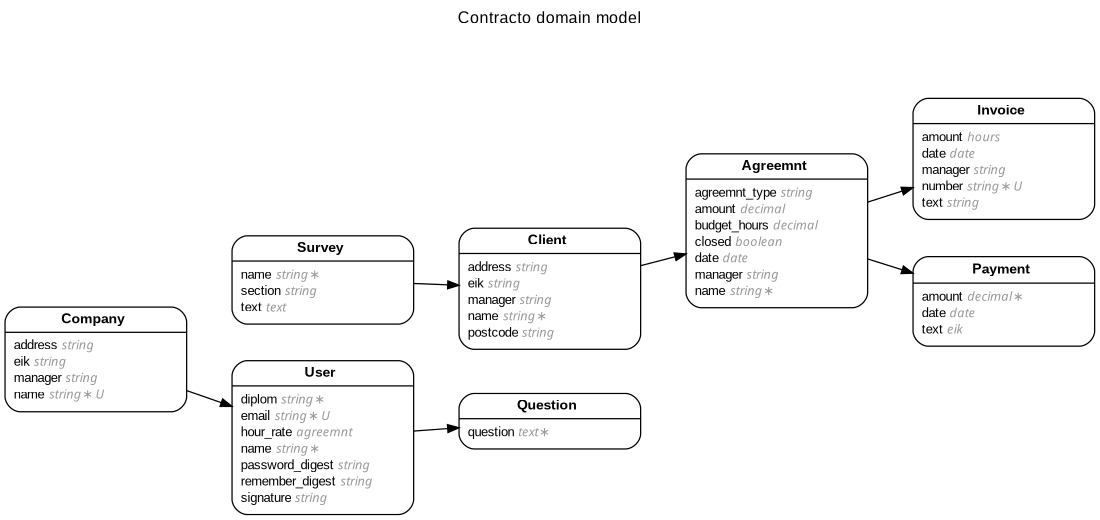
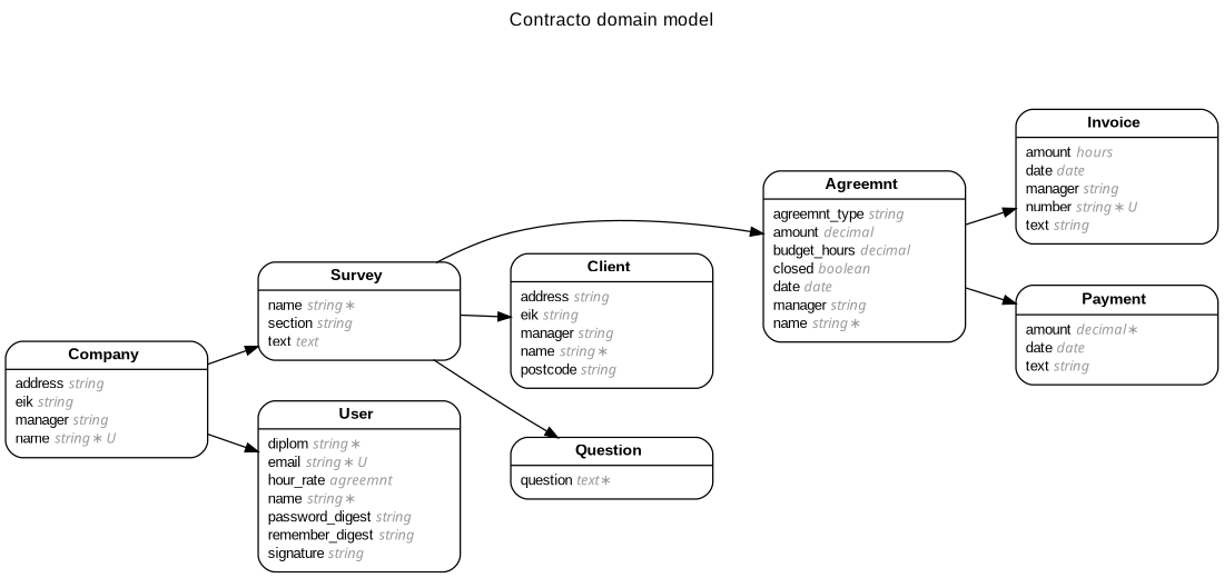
  digraph {
    concentrate=true
    fontname="Liberation Sans"
    fontsize=13
    label="Contracto domain model\n\n"
    labelloc=t
    nodesep=0.4
    rankdir=LR
    ranksep=0.5
    node [fontname="Liberation Sans" fontsize=10 margin="0.07,0.05" penwidth=1.0 shape=Mrecord]
    edge [arrowhead=normal arrowsize=0.9 arrowtail=none dir=both fontname="Liberation Sans" fontsize=7 labelangle=32 labeldistance=1.8 penwidth=1.0 weight=2]
    n1 [label=<<table border="0" align="center" cellspacing="0.5" cellpadding="0" width="134">   <tr><td align="center" valign="bottom" width="130"><font face="Arial Bold" point-size="11">Agreemnt</font></td></tr> </table> | <table border="0" align="left" cellspacing="2" cellpadding="0" width="134">   <tr><td align="left" width="130" port="agreemnt_type">agreemnt_type <font face="Arail Italic" color="grey60">string</font></td></tr>   <tr><td align="left" width="130" port="amount">amount <font face="Arail Italic" color="grey60">decimal</font></td></tr>   <tr><td align="left" width="130" port="budget_hours">budget_hours <font face="Arail Italic" color="grey60">decimal</font></td></tr>   <tr><td align="left" width="130" port="closed">closed <font face="Arail Italic" color="grey60">boolean</font></td></tr>   <tr><td align="left" width="130" port="date">date <font face="Arail Italic" color="grey60">date</font></td></tr>   <tr><td align="left" width="130" port="manager">manager <font face="Arail Italic" color="grey60">string</font></td></tr>   <tr><td align="left" width="130" port="name">name <font face="Arail Italic" color="grey60">string ∗</font></td></tr> </table> >]
    n2 [label=<<table border="0" align="center" cellspacing="0.5" cellpadding="0" width="134">   <tr><td align="center" valign="bottom" width="130"><font face="Arial Bold" point-size="11">Invoice</font></td></tr> </table> | <table border="0" align="left" cellspacing="2" cellpadding="0" width="134">   <tr><td align="left" width="130" port="amount">amount <font face="Arail Italic" color="grey60">hours</font></td></tr>   <tr><td align="left" width="130" port="date">date <font face="Arail Italic" color="grey60">date</font></td></tr>   <tr><td align="left" width="130" port="manager">manager <font face="Arail Italic" color="grey60">string</font></td></tr>   <tr><td align="left" width="130" port="number">number <font face="Arail Italic" color="grey60">string ∗ U</font></td></tr>   <tr><td align="left" width="130" port="text">text <font face="Arail Italic" color="grey60">string</font></td></tr> </table> >]
-   n3 [label=<<table border="0" align="center" cellspacing="0.5" cellpadding="0" width="134">   <tr><td align="center" valign="bottom" width="130"><font face="Arial Bold" point-size="11">Payment</font></td></tr> </table> | <table border="0" align="left" cellspacing="2" cellpadding="0" width="134">   <tr><td align="left" width="130" port="amount">amount <font face="Arail Italic" color="grey60">decimal ∗</font></td></tr>   <tr><td align="left" width="130" port="date">date <font face="Arail Italic" color="grey60">date</font></td></tr>   <tr><td align="left" width="130" port="text">text <font face="Arail Italic" color="grey60">eik</font></td></tr> </table> >]
+   n3 [label=<<table border="0" align="center" cellspacing="0.5" cellpadding="0" width="134">   <tr><td align="center" valign="bottom" width="130"><font face="Arial Bold" point-size="11">Payment</font></td></tr> </table> | <table border="0" align="left" cellspacing="2" cellpadding="0" width="134">   <tr><td align="left" width="130" port="amount">amount <font face="Arail Italic" color="grey60">decimal ∗</font></td></tr>   <tr><td align="left" width="130" port="date">date <font face="Arail Italic" color="grey60">date</font></td></tr>   <tr><td align="left" width="130" port="text">text <font face="Arail Italic" color="grey60">string</font></td></tr> </table> >]
    n4 [label=<<table border="0" align="center" cellspacing="0.5" cellpadding="0" width="134">   <tr><td align="center" valign="bottom" width="130"><font face="Arial Bold" point-size="11">Client</font></td></tr> </table> | <table border="0" align="left" cellspacing="2" cellpadding="0" width="134">   <tr><td align="left" width="130" port="address">address <font face="Arail Italic" color="grey60">string</font></td></tr>   <tr><td align="left" width="130" port="eik">eik <font face="Arail Italic" color="grey60">string</font></td></tr>   <tr><td align="left" width="130" port="manager">manager <font face="Arail Italic" color="grey60">string</font></td></tr>   <tr><td align="left" width="130" port="name">name <font face="Arail Italic" color="grey60">string ∗</font></td></tr>   <tr><td align="left" width="130" port="postcode">postcode <font face="Arail Italic" color="grey60">string</font></td></tr> </table> >]
    n5 [label=<<table border="0" align="center" cellspacing="0.5" cellpadding="0" width="134">   <tr><td align="center" valign="bottom" width="130"><font face="Arial Bold" point-size="11">Company</font></td></tr> </table> | <table border="0" align="left" cellspacing="2" cellpadding="0" width="134">   <tr><td align="left" width="130" port="address">address <font face="Arail Italic" color="grey60">string</font></td></tr>   <tr><td align="left" width="130" port="eik">eik <font face="Arail Italic" color="grey60">string</font></td></tr>   <tr><td align="left" width="130" port="manager">manager <font face="Arail Italic" color="grey60">string</font></td></tr>   <tr><td align="left" width="130" port="name">name <font face="Arail Italic" color="grey60">string ∗ U</font></td></tr> </table> >]
    n6 [label=<<table border="0" align="center" cellspacing="0.5" cellpadding="0" width="134">   <tr><td align="center" valign="bottom" width="130"><font face="Arial Bold" point-size="11">Survey</font></td></tr> </table> | <table border="0" align="left" cellspacing="2" cellpadding="0" width="134">   <tr><td align="left" width="130" port="name">name <font face="Arail Italic" color="grey60">string ∗</font></td></tr>   <tr><td align="left" width="130" port="section">section <font face="Arail Italic" color="grey60">string</font></td></tr>   <tr><td align="left" width="130" port="text">text <font face="Arail Italic" color="grey60">text</font></td></tr> </table> >]
    n7 [label=<<table border="0" align="center" cellspacing="0.5" cellpadding="0" width="134">   <tr><td align="center" valign="bottom" width="130"><font face="Arial Bold" point-size="11">User</font></td></tr> </table> | <table border="0" align="left" cellspacing="2" cellpadding="0" width="134">   <tr><td align="left" width="130" port="diplom">diplom <font face="Arail Italic" color="grey60">string ∗</font></td></tr>   <tr><td align="left" width="130" port="email">email <font face="Arail Italic" color="grey60">string ∗ U</font></td></tr>   <tr><td align="left" width="130" port="hour_rate">hour_rate <font face="Arail Italic" color="grey60">agreemnt</font></td></tr>   <tr><td align="left" width="130" port="name">name <font face="Arail Italic" color="grey60">string ∗</font></td></tr>   <tr><td align="left" width="130" port="password_digest">password_digest <font face="Arail Italic" color="grey60">string</font></td></tr>   <tr><td align="left" width="130" port="remember_digest">remember_digest <font face="Arail Italic" color="grey60">string</font></td></tr>   <tr><td align="left" width="130" port="signature">signature <font face="Arail Italic" color="grey60">string</font></td></tr> </table> >]
    n8 [label=<<table border="0" align="center" cellspacing="0.5" cellpadding="0" width="134">   <tr><td align="center" valign="bottom" width="130"><font face="Arial Bold" point-size="11">Question</font></td></tr> </table> | <table border="0" align="left" cellspacing="2" cellpadding="0" width="134">   <tr><td align="left" width="130" port="question">question <font face="Arail Italic" color="grey60">text ∗</font></td></tr> </table> >]
    n1 -> n2
    n1 -> n3
-   n4 -> n1
+   n6 -> n1
+   n5 -> n6
    n5 -> n7
    n6 -> n4
-   n7 -> n8
+   n6 -> n8
  }
